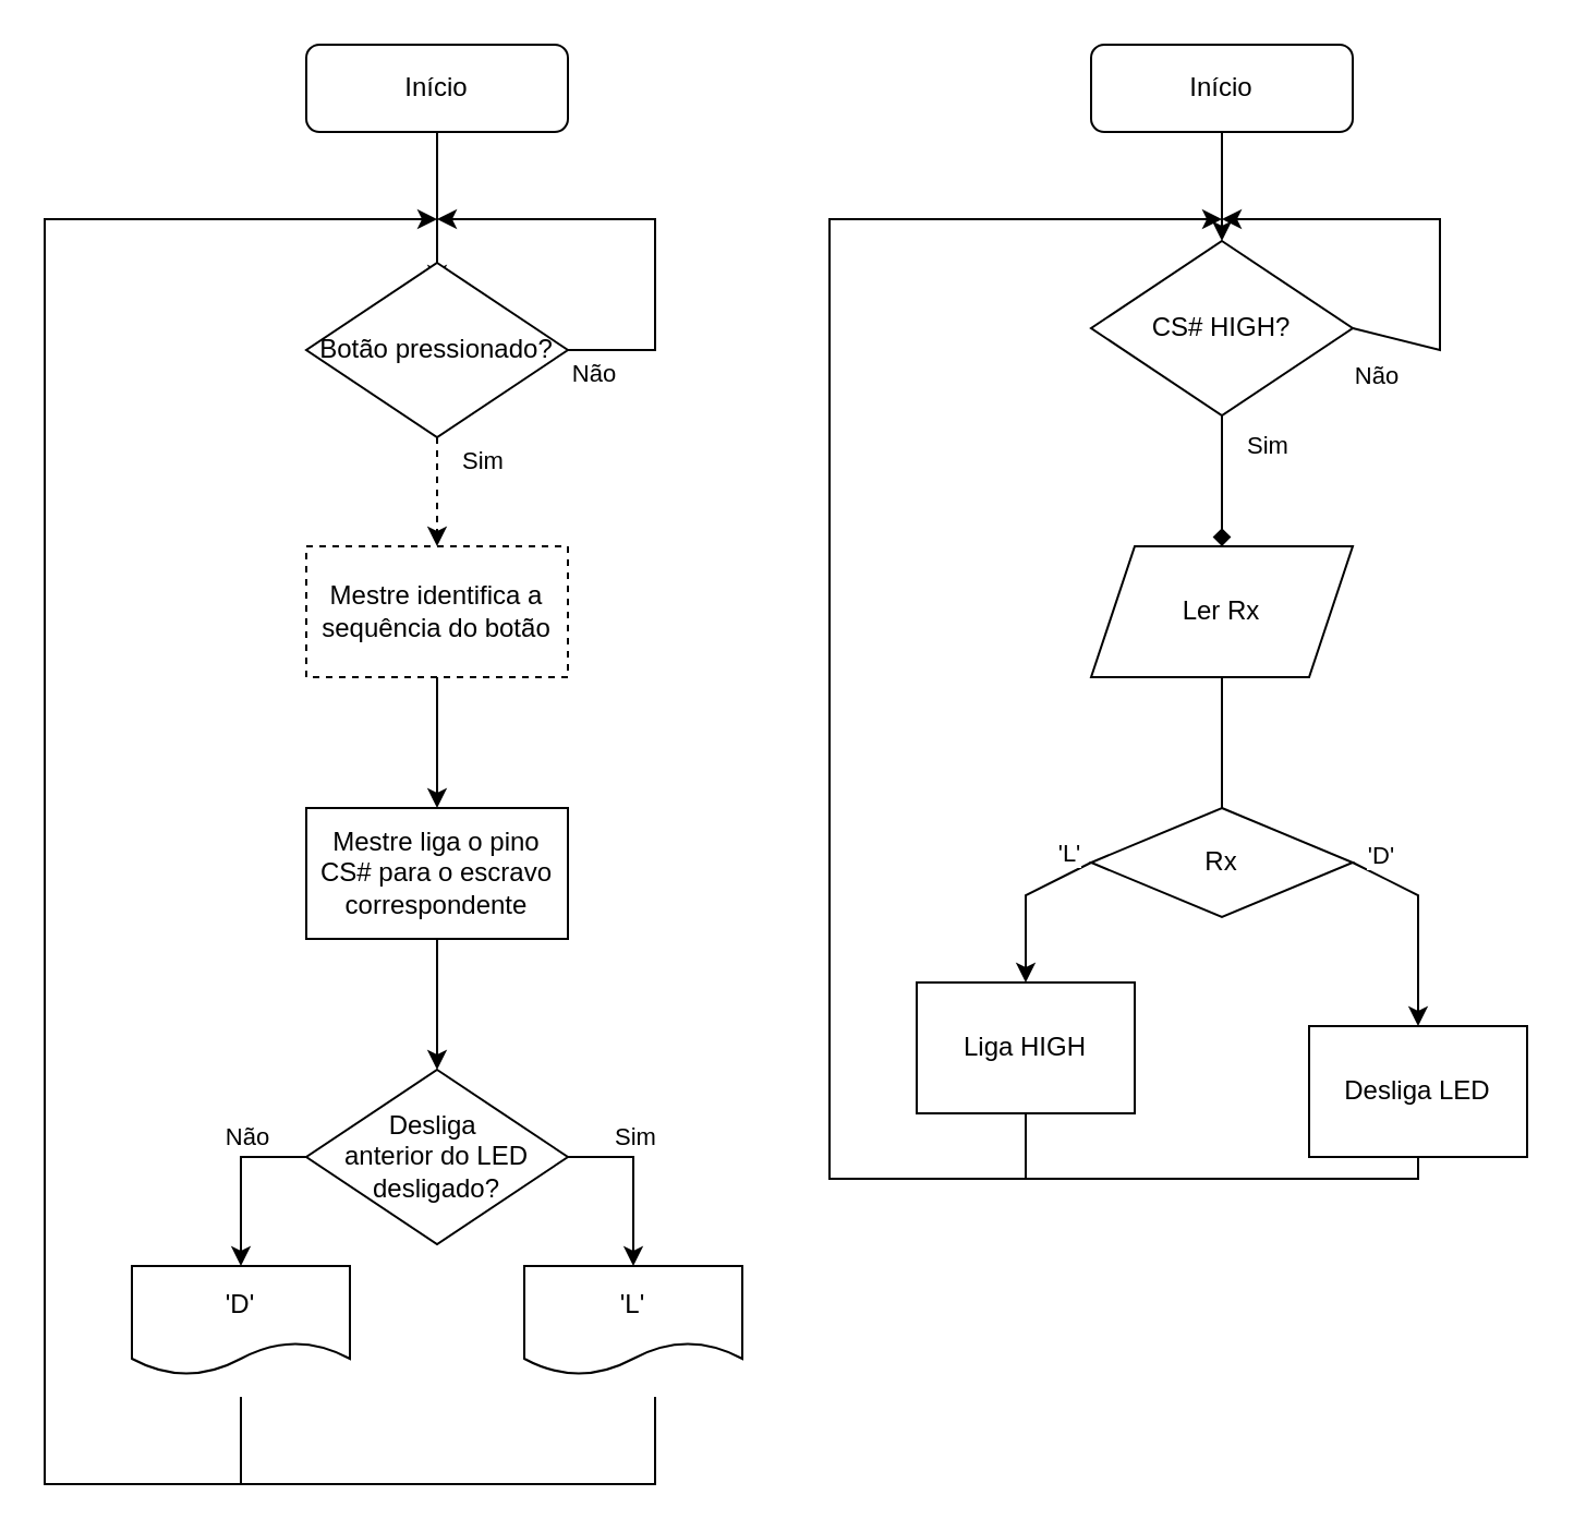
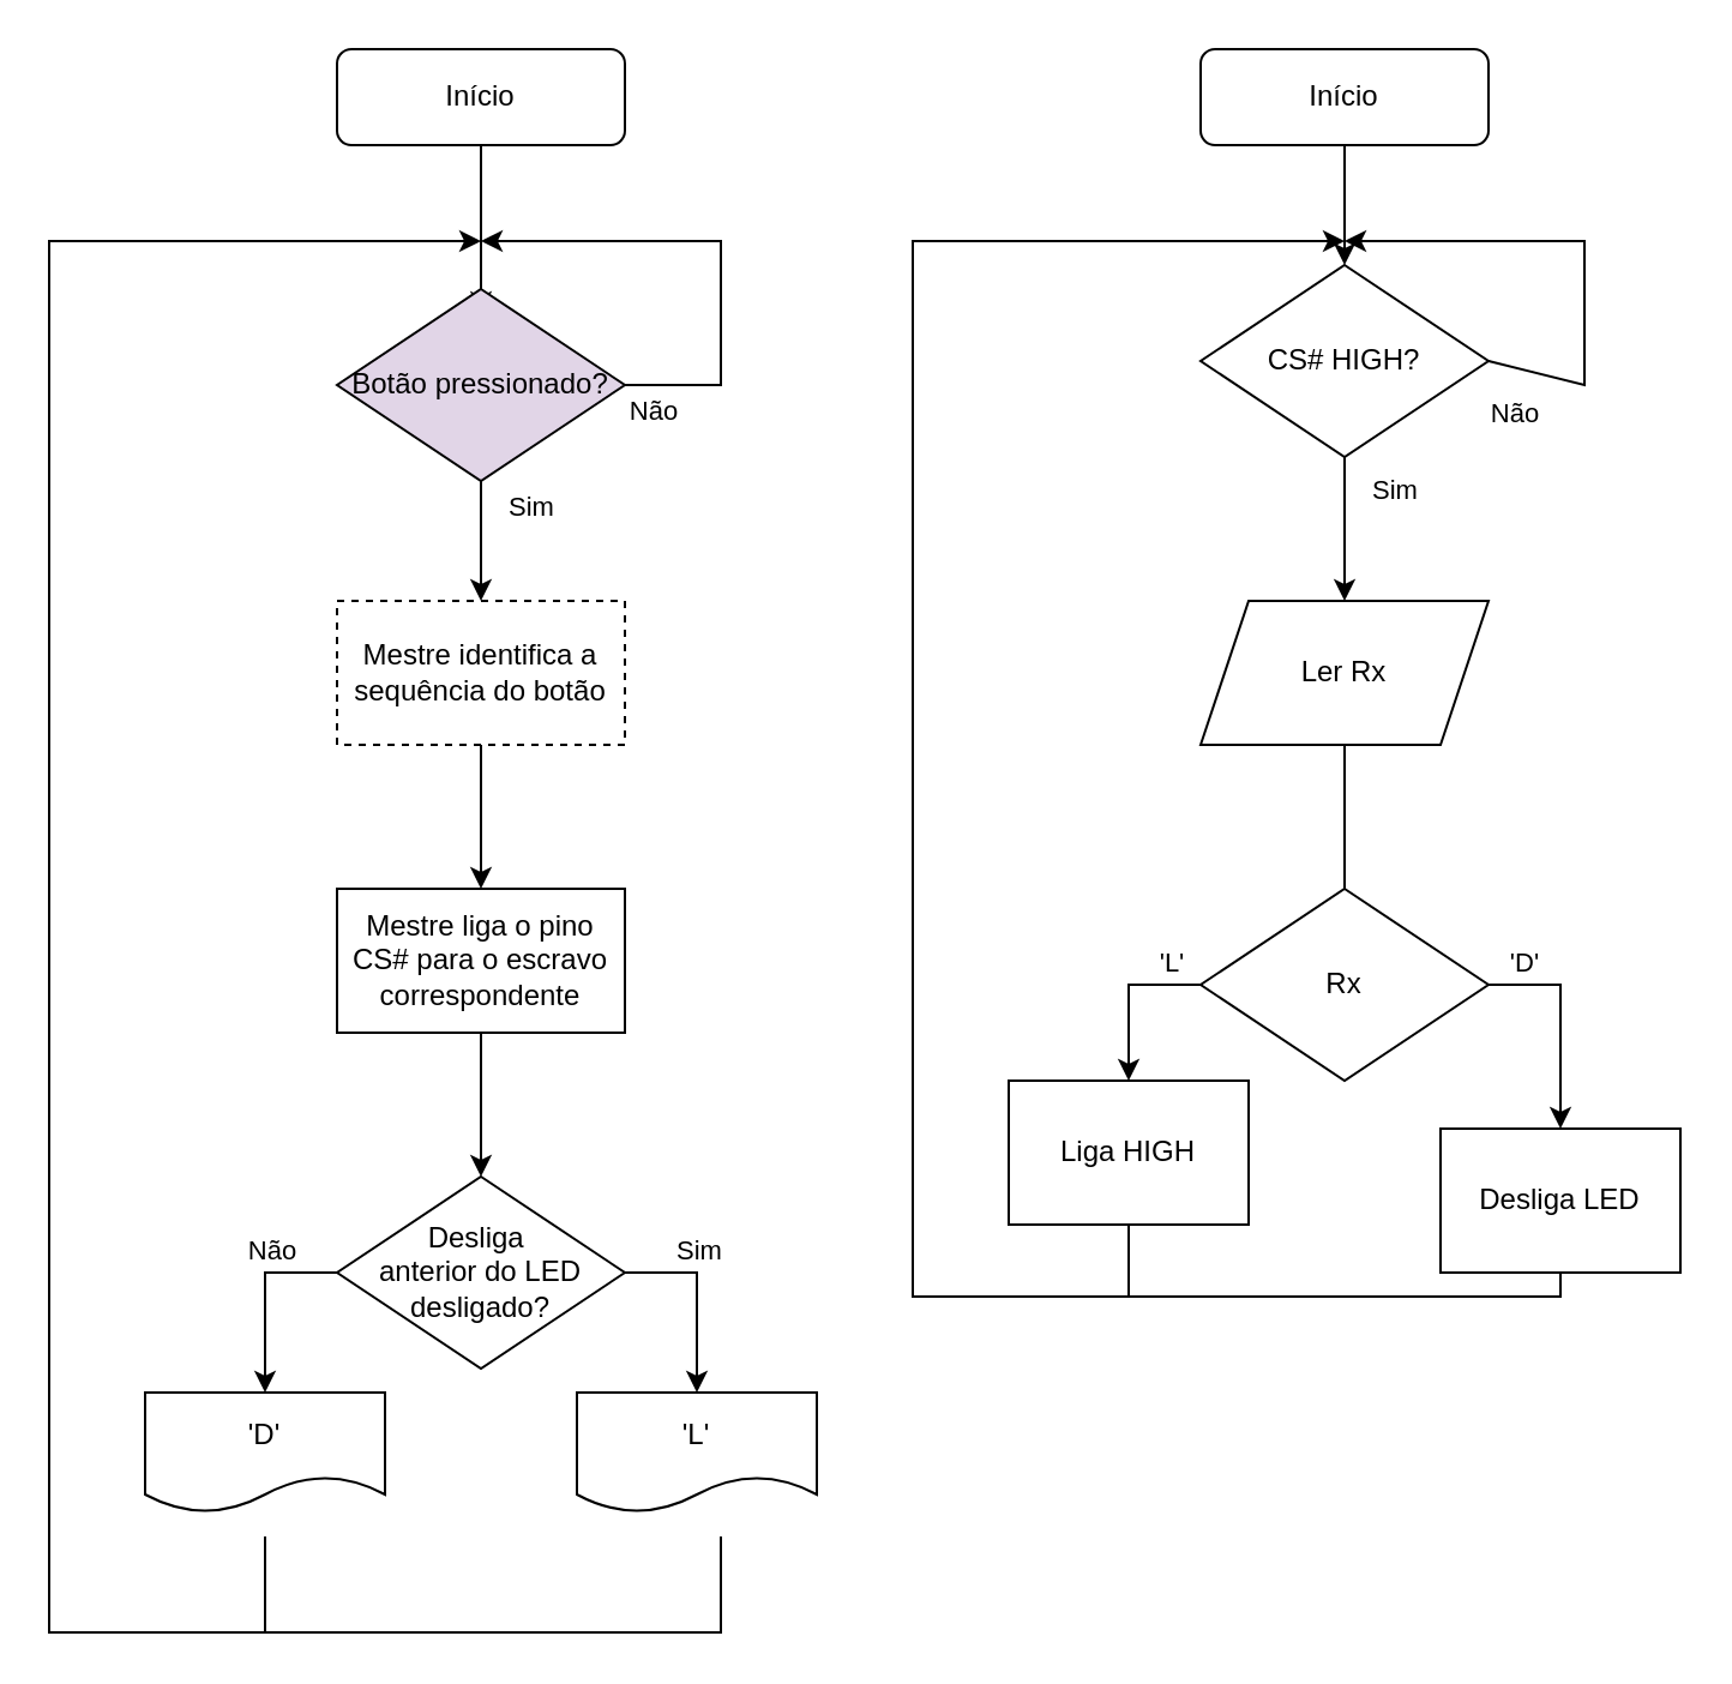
  <mxCell id="0" />
  <mxCell id="1" parent="0" />
  <mxCell id="2" value="" style="edgeStyle=orthogonalEdgeStyle;rounded=0;orthogonalLoop=1;jettySize=auto;html=1;exitX=0.5;exitY=1;exitDx=0;exitDy=0;" edge="1" parent="1" source="31"><mxGeometry relative="1" as="geometry"><mxPoint x="200" y="90" as="sourcePoint" /><mxPoint x="200" y="130" as="targetPoint" /></mxGeometry></mxCell>
  <mxCell id="3" value="" style="edgeStyle=orthogonalEdgeStyle;rounded=0;orthogonalLoop=1;jettySize=auto;html=1;" edge="1" parent="1" source="4" target="6"><mxGeometry relative="1" as="geometry" /></mxCell>
  <mxCell id="4" value="Mestre identifica a sequência do botão" style="whiteSpace=wrap;html=1;rounded=0;dashed=1;" vertex="1" parent="1"><mxGeometry x="140" y="250" width="120" height="60" as="geometry" /></mxCell>
  <mxCell id="5" value="" style="edgeStyle=orthogonalEdgeStyle;rounded=0;orthogonalLoop=1;jettySize=auto;html=1;" edge="1" parent="1" source="6"><mxGeometry relative="1" as="geometry"><mxPoint x="200" y="490" as="targetPoint" /></mxGeometry></mxCell>
  <mxCell id="6" value="Mestre liga o pino CS# para o escravo correspondente" style="whiteSpace=wrap;html=1;rounded=0;" vertex="1" parent="1"><mxGeometry x="140" y="370" width="120" height="60" as="geometry" /></mxCell>
  <mxCell id="7" value="" style="edgeStyle=orthogonalEdgeStyle;rounded=0;orthogonalLoop=1;jettySize=auto;html=1;exitX=0.5;exitY=1;exitDx=0;exitDy=0;" edge="1" parent="1" source="32" target="10"><mxGeometry relative="1" as="geometry"><mxPoint x="560" y="90" as="sourcePoint" /></mxGeometry></mxCell>
- <mxCell id="8" value="" style="edgeStyle=orthogonalEdgeStyle;rounded=0;orthogonalLoop=1;jettySize=auto;html=1;endArrow=diamond;" edge="1" parent="1" source="10" target="36"><mxGeometry relative="1" as="geometry"><mxPoint x="560" y="240" as="targetPoint" /></mxGeometry></mxCell>
+ <mxCell id="8" value="" style="edgeStyle=orthogonalEdgeStyle;rounded=0;orthogonalLoop=1;jettySize=auto;html=1;" edge="1" parent="1" source="10" target="36"><mxGeometry relative="1" as="geometry"><mxPoint x="560" y="240" as="targetPoint" /></mxGeometry></mxCell>
  <mxCell id="9" value="Sim" style="edgeLabel;html=1;align=center;verticalAlign=middle;resizable=0;points=[];" vertex="1" connectable="0" parent="8"><mxGeometry x="-0.477" relative="1" as="geometry"><mxPoint x="20" y="-3" as="offset" /></mxGeometry></mxCell>
  <mxCell id="10" value="CS# HIGH?" style="rhombus;whiteSpace=wrap;html=1;" vertex="1" parent="1"><mxGeometry x="500" y="110" width="120" height="80" as="geometry" /></mxCell>
  <mxCell id="11" value="" style="endArrow=classic;html=1;rounded=0;exitX=1;exitY=0.5;exitDx=0;exitDy=0;" edge="1" parent="1" source="10"><mxGeometry width="50" height="50" relative="1" as="geometry"><mxPoint x="640" y="350" as="sourcePoint" /><mxPoint x="560" y="100" as="targetPoint" /><Array as="points"><mxPoint x="660" y="160" /><mxPoint x="660" y="100" /></Array></mxGeometry></mxCell>
  <mxCell id="12" value="Não" style="edgeLabel;html=1;align=center;verticalAlign=middle;resizable=0;points=[];" vertex="1" connectable="0" parent="11"><mxGeometry x="-0.423" y="-2" relative="1" as="geometry"><mxPoint x="-32" y="28" as="offset" /></mxGeometry></mxCell>
- <mxCell id="13" value="Rx" style="rhombus;whiteSpace=wrap;html=1;" vertex="1" parent="1"><mxGeometry x="500" y="370" width="120" height="50" as="geometry" /></mxCell>
+ <mxCell id="13" value="Rx" style="rhombus;whiteSpace=wrap;html=1;" vertex="1" parent="1"><mxGeometry x="500" y="370" width="120" height="80" as="geometry" /></mxCell>
  <mxCell id="14" value="Liga HIGH" style="rounded=0;whiteSpace=wrap;html=1;" vertex="1" parent="1"><mxGeometry x="420" y="450" width="100" height="60" as="geometry" /></mxCell>
  <mxCell id="15" value="Desliga LED" style="rounded=0;whiteSpace=wrap;html=1;" vertex="1" parent="1"><mxGeometry x="600" y="470" width="100" height="60" as="geometry" /></mxCell>
  <mxCell id="16" value="" style="endArrow=classic;html=1;rounded=0;exitX=1;exitY=0.5;exitDx=0;exitDy=0;entryX=0.5;entryY=0;entryDx=0;entryDy=0;" edge="1" parent="1" source="13" target="15"><mxGeometry width="50" height="50" relative="1" as="geometry"><mxPoint x="640" y="480" as="sourcePoint" /><mxPoint x="690" y="430" as="targetPoint" /><Array as="points"><mxPoint x="650" y="410" /></Array></mxGeometry></mxCell>
  <mxCell id="17" value="'D'" style="edgeLabel;html=1;align=center;verticalAlign=middle;resizable=0;points=[];" vertex="1" connectable="0" parent="16"><mxGeometry x="-0.682" y="-2" relative="1" as="geometry"><mxPoint y="-12" as="offset" /></mxGeometry></mxCell>
  <mxCell id="18" value="" style="endArrow=classic;html=1;rounded=0;exitX=0;exitY=0.5;exitDx=0;exitDy=0;entryX=0.5;entryY=0;entryDx=0;entryDy=0;" edge="1" parent="1" source="13" target="14"><mxGeometry width="50" height="50" relative="1" as="geometry"><mxPoint x="640" y="480" as="sourcePoint" /><mxPoint x="690" y="430" as="targetPoint" /><Array as="points"><mxPoint x="470" y="410" /></Array></mxGeometry></mxCell>
  <mxCell id="19" value="'L'" style="edgeLabel;html=1;align=center;verticalAlign=middle;resizable=0;points=[];" vertex="1" connectable="0" parent="18"><mxGeometry x="-0.634" y="2" relative="1" as="geometry"><mxPoint y="-12" as="offset" /></mxGeometry></mxCell>
  <mxCell id="20" value="" style="endArrow=classic;html=1;rounded=0;exitX=0.5;exitY=1;exitDx=0;exitDy=0;" edge="1" parent="1" source="15"><mxGeometry width="50" height="50" relative="1" as="geometry"><mxPoint x="640" y="510" as="sourcePoint" /><mxPoint x="560" y="100" as="targetPoint" /><Array as="points"><mxPoint x="650" y="540" /><mxPoint x="380" y="540" /><mxPoint x="380" y="100" /></Array></mxGeometry></mxCell>
- <mxCell id="21" value="" style="edgeStyle=orthogonalEdgeStyle;rounded=0;orthogonalLoop=1;jettySize=auto;html=1;dashed=1;" edge="1" parent="1" source="23" target="4"><mxGeometry relative="1" as="geometry" /></mxCell>
+ <mxCell id="21" value="" style="edgeStyle=orthogonalEdgeStyle;rounded=0;orthogonalLoop=1;jettySize=auto;html=1;" edge="1" parent="1" source="23" target="4"><mxGeometry relative="1" as="geometry" /></mxCell>
  <mxCell id="22" value="Sim" style="edgeLabel;html=1;align=center;verticalAlign=middle;resizable=0;points=[];" vertex="1" connectable="0" parent="21"><mxGeometry x="-0.108" y="-1" relative="1" as="geometry"><mxPoint x="21" y="-12" as="offset" /></mxGeometry></mxCell>
- <mxCell id="23" value="Botão pressionado?" style="rhombus;whiteSpace=wrap;html=1;" vertex="1" parent="1"><mxGeometry x="140" y="120" width="120" height="80" as="geometry" /></mxCell>
+ <mxCell id="23" value="Botão pressionado?" style="rhombus;whiteSpace=wrap;html=1;fillColor=#e1d5e7;" vertex="1" parent="1"><mxGeometry x="140" y="120" width="120" height="80" as="geometry" /></mxCell>
  <mxCell id="24" value="" style="endArrow=classic;html=1;rounded=0;exitX=1;exitY=0.5;exitDx=0;exitDy=0;" edge="1" parent="1" source="23"><mxGeometry width="50" height="50" relative="1" as="geometry"><mxPoint x="310" y="280" as="sourcePoint" /><mxPoint x="200" y="100" as="targetPoint" /><Array as="points"><mxPoint x="300" y="160" /><mxPoint x="300" y="100" /></Array></mxGeometry></mxCell>
  <mxCell id="25" value="Não" style="edgeLabel;html=1;align=center;verticalAlign=middle;resizable=0;points=[];" vertex="1" connectable="0" parent="24"><mxGeometry x="-0.891" y="-2" relative="1" as="geometry"><mxPoint y="8" as="offset" /></mxGeometry></mxCell>
  <mxCell id="26" value="Desliga&amp;nbsp;&lt;div&gt;anterior&amp;nbsp;&lt;span style=&quot;background-color: transparent; color: light-dark(rgb(0, 0, 0), rgb(255, 255, 255));&quot;&gt;do LED desligado?&lt;/span&gt;&lt;/div&gt;" style="rhombus;whiteSpace=wrap;html=1;" vertex="1" parent="1"><mxGeometry x="140" y="490" width="120" height="80" as="geometry" /></mxCell>
  <mxCell id="27" value="" style="endArrow=classic;html=1;rounded=0;exitX=1;exitY=0.5;exitDx=0;exitDy=0;entryX=0.5;entryY=0;entryDx=0;entryDy=0;" edge="1" parent="1" source="26"><mxGeometry width="50" height="50" relative="1" as="geometry"><mxPoint x="370" y="590" as="sourcePoint" /><mxPoint x="290" y="580" as="targetPoint" /><Array as="points"><mxPoint x="290" y="530" /></Array></mxGeometry></mxCell>
  <mxCell id="28" value="Sim" style="edgeLabel;html=1;align=center;verticalAlign=middle;resizable=0;points=[];" vertex="1" connectable="0" parent="27"><mxGeometry x="-0.614" relative="1" as="geometry"><mxPoint x="15" y="-10" as="offset" /></mxGeometry></mxCell>
  <mxCell id="29" value="" style="endArrow=classic;html=1;rounded=0;exitX=0;exitY=0.5;exitDx=0;exitDy=0;entryX=0.5;entryY=0;entryDx=0;entryDy=0;" edge="1" parent="1" source="26"><mxGeometry width="50" height="50" relative="1" as="geometry"><mxPoint x="370" y="590" as="sourcePoint" /><mxPoint x="110" y="580" as="targetPoint" /><Array as="points"><mxPoint x="110" y="530" /></Array></mxGeometry></mxCell>
  <mxCell id="30" value="Não" style="edgeLabel;html=1;align=center;verticalAlign=middle;resizable=0;points=[];" vertex="1" connectable="0" parent="29"><mxGeometry x="0.269" y="2" relative="1" as="geometry"><mxPoint y="-31" as="offset" /></mxGeometry></mxCell>
  <mxCell id="31" value="Início" style="rounded=1;whiteSpace=wrap;html=1;" vertex="1" parent="1"><mxGeometry x="140" y="20" width="120" height="40" as="geometry" /></mxCell>
  <mxCell id="32" value="Início" style="rounded=1;whiteSpace=wrap;html=1;" vertex="1" parent="1"><mxGeometry x="500" y="20" width="120" height="40" as="geometry" /></mxCell>
  <mxCell id="33" value="'D'" style="shape=document;whiteSpace=wrap;html=1;boundedLbl=1;" vertex="1" parent="1"><mxGeometry x="60" y="580" width="100" height="50" as="geometry" /></mxCell>
  <mxCell id="34" value="'L'" style="shape=document;whiteSpace=wrap;html=1;boundedLbl=1;" vertex="1" parent="1"><mxGeometry x="240" y="580" width="100" height="50" as="geometry" /></mxCell>
  <mxCell id="35" value="" style="edgeStyle=orthogonalEdgeStyle;rounded=0;orthogonalLoop=1;jettySize=auto;html=1;endArrow=none;" edge="1" parent="1" source="36" target="13"><mxGeometry relative="1" as="geometry" /></mxCell>
  <mxCell id="36" value="Ler Rx" style="shape=parallelogram;perimeter=parallelogramPerimeter;whiteSpace=wrap;html=1;fixedSize=1;" vertex="1" parent="1"><mxGeometry x="500" y="250" width="120" height="60" as="geometry" /></mxCell>
  <mxCell id="37" value="" style="endArrow=classic;html=1;rounded=0;" edge="1" parent="1"><mxGeometry width="50" height="50" relative="1" as="geometry"><mxPoint x="300" y="640" as="sourcePoint" /><mxPoint x="200" y="100" as="targetPoint" /><Array as="points"><mxPoint x="300" y="680" /><mxPoint x="20" y="680" /><mxPoint x="20" y="100" /></Array></mxGeometry></mxCell>
  <mxCell id="38" value="" style="endArrow=none;html=1;rounded=0;" edge="1" parent="1"><mxGeometry width="50" height="50" relative="1" as="geometry"><mxPoint x="110" y="640" as="sourcePoint" /><mxPoint x="110" y="680" as="targetPoint" /></mxGeometry></mxCell>
  <mxCell id="39" value="" style="endArrow=none;html=1;rounded=0;exitX=0.5;exitY=1;exitDx=0;exitDy=0;" edge="1" parent="1" source="14"><mxGeometry width="50" height="50" relative="1" as="geometry"><mxPoint x="500" y="470" as="sourcePoint" /><mxPoint x="470" y="540" as="targetPoint" /></mxGeometry></mxCell>
